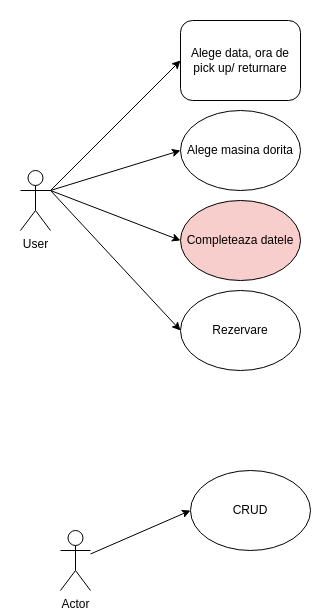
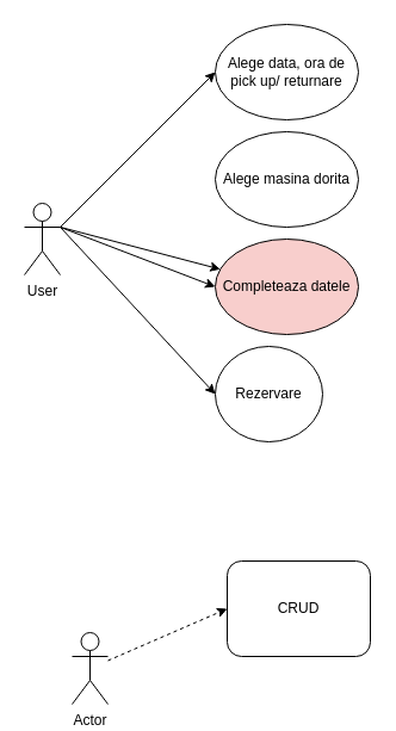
  <mxCell id="0" />
  <mxCell id="1" parent="0" />
  <mxCell id="2" value="User&lt;div&gt;&lt;br&gt;&lt;/div&gt;" style="shape=umlActor;verticalLabelPosition=bottom;verticalAlign=top;html=1;outlineConnect=0;" vertex="1" parent="1"><mxGeometry x="20" y="170" width="30" height="60" as="geometry" /></mxCell>
- <mxCell id="3" value="Alege data, ora de pick up/ returnare" style="whiteSpace=wrap;html=1;rounded=1;" vertex="1" parent="1"><mxGeometry x="180" y="20" width="120" height="80" as="geometry" /></mxCell>
+ <mxCell id="3" value="Alege data, ora de pick up/ returnare" style="ellipse;whiteSpace=wrap;html=1;" vertex="1" parent="1"><mxGeometry x="180" y="20" width="120" height="80" as="geometry" /></mxCell>
  <mxCell id="4" value="Alege masina dorita" style="ellipse;whiteSpace=wrap;html=1;" vertex="1" parent="1"><mxGeometry x="180" y="110" width="120" height="80" as="geometry" /></mxCell>
  <mxCell id="5" value="Completeaza datele" style="ellipse;whiteSpace=wrap;html=1;fillColor=#f8cecc;" vertex="1" parent="1"><mxGeometry x="180" y="200" width="120" height="80" as="geometry" /></mxCell>
- <mxCell id="6" value="Rezervare" style="ellipse;whiteSpace=wrap;html=1;" vertex="1" parent="1"><mxGeometry x="180" y="290" width="120" height="80" as="geometry" /></mxCell>
+ <mxCell id="6" value="Rezervare" style="ellipse;whiteSpace=wrap;html=1;" vertex="1" parent="1"><mxGeometry x="180" y="290" width="90" height="80" as="geometry" /></mxCell>
  <mxCell id="7" value="Actor" style="shape=umlActor;verticalLabelPosition=bottom;verticalAlign=top;html=1;outlineConnect=0;" vertex="1" parent="1"><mxGeometry x="60" y="530" width="30" height="60" as="geometry" /></mxCell>
- <mxCell id="8" value="CRUD" style="ellipse;whiteSpace=wrap;html=1;" vertex="1" parent="1"><mxGeometry x="190" y="470" width="120" height="80" as="geometry" /></mxCell>
+ <mxCell id="8" value="CRUD" style="whiteSpace=wrap;html=1;rounded=1;" vertex="1" parent="1"><mxGeometry x="190" y="470" width="120" height="80" as="geometry" /></mxCell>
  <mxCell id="9" value="" style="endArrow=classic;html=1;rounded=0;exitX=1;exitY=0.333;exitDx=0;exitDy=0;exitPerimeter=0;entryX=0;entryY=0.5;entryDx=0;entryDy=0;" edge="1" parent="1" source="2" target="3"><mxGeometry width="50" height="50" relative="1" as="geometry"><mxPoint x="360" y="220" as="sourcePoint" /><mxPoint x="410" y="170" as="targetPoint" /></mxGeometry></mxCell>
- <mxCell id="10" value="" style="endArrow=classic;html=1;rounded=0;exitX=1;exitY=0.333;exitDx=0;exitDy=0;exitPerimeter=0;entryX=0;entryY=0.5;entryDx=0;entryDy=0;" edge="1" parent="1" source="2" target="4"><mxGeometry width="50" height="50" relative="1" as="geometry"><mxPoint x="360" y="220" as="sourcePoint" /><mxPoint x="410" y="170" as="targetPoint" /></mxGeometry></mxCell>
+ <mxCell id="10" value="" style="endArrow=classic;html=1;rounded=0;exitX=1;exitY=0.333;exitDx=0;exitDy=0;exitPerimeter=0;" edge="1" parent="1" source="2" target="5"><mxGeometry width="50" height="50" relative="1" as="geometry"><mxPoint x="360" y="220" as="sourcePoint" /><mxPoint x="410" y="170" as="targetPoint" /></mxGeometry></mxCell>
  <mxCell id="11" value="" style="endArrow=classic;html=1;rounded=0;entryX=0;entryY=0.5;entryDx=0;entryDy=0;" edge="1" parent="1" target="5"><mxGeometry width="50" height="50" relative="1" as="geometry"><mxPoint x="50" y="190" as="sourcePoint" /><mxPoint x="410" y="170" as="targetPoint" /></mxGeometry></mxCell>
  <mxCell id="12" value="" style="endArrow=classic;html=1;rounded=0;exitX=1;exitY=0.333;exitDx=0;exitDy=0;exitPerimeter=0;entryX=0;entryY=0.5;entryDx=0;entryDy=0;" edge="1" parent="1" source="2" target="6"><mxGeometry width="50" height="50" relative="1" as="geometry"><mxPoint x="360" y="220" as="sourcePoint" /><mxPoint x="410" y="170" as="targetPoint" /></mxGeometry></mxCell>
- <mxCell id="13" value="" style="endArrow=classic;html=1;rounded=0;entryX=0;entryY=0.5;entryDx=0;entryDy=0;" edge="1" parent="1" source="7" target="8"><mxGeometry width="50" height="50" relative="1" as="geometry"><mxPoint x="360" y="520" as="sourcePoint" /><mxPoint x="410" y="470" as="targetPoint" /></mxGeometry></mxCell>
+ <mxCell id="13" value="" style="endArrow=classic;html=1;rounded=0;entryX=0;entryY=0.5;entryDx=0;entryDy=0;dashed=1;" edge="1" parent="1" source="7" target="8"><mxGeometry width="50" height="50" relative="1" as="geometry"><mxPoint x="360" y="520" as="sourcePoint" /><mxPoint x="410" y="470" as="targetPoint" /></mxGeometry></mxCell>
